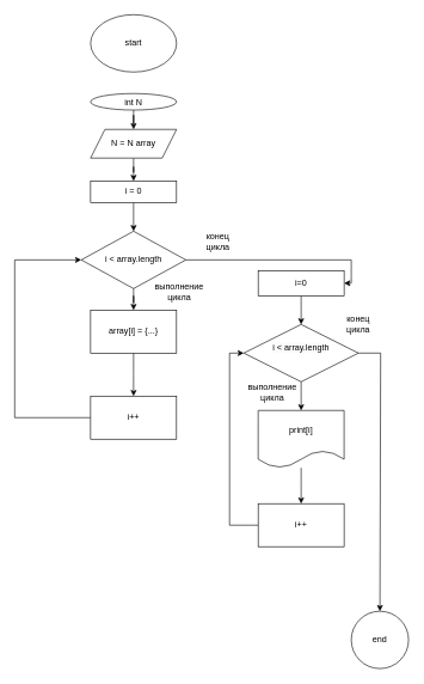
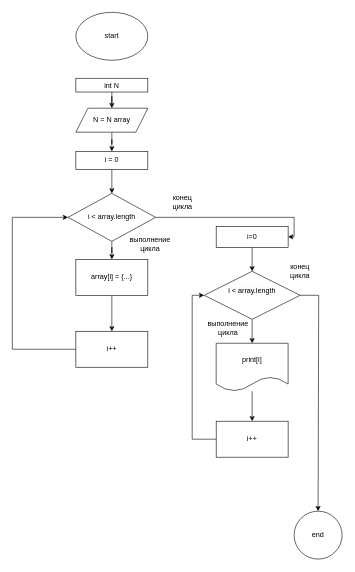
  <mxCell id="0" />
  <mxCell id="1" parent="0" />
  <mxCell id="2" value="" style="edgeStyle=orthogonalEdgeStyle;rounded=0;orthogonalLoop=1;jettySize=auto;html=1;" parent="1" source="19" target="5" edge="1"><mxGeometry relative="1" as="geometry" /></mxCell>
  <mxCell id="3" value="start" style="ellipse;whiteSpace=wrap;html=1;labelBackgroundColor=none;" parent="1" vertex="1"><mxGeometry x="126" y="20" width="120" height="80" as="geometry" /></mxCell>
  <mxCell id="4" value="" style="edgeStyle=orthogonalEdgeStyle;rounded=0;orthogonalLoop=1;jettySize=auto;html=1;entryX=0.5;entryY=0;entryDx=0;entryDy=0;" parent="1" source="5" edge="1" target="7"><mxGeometry relative="1" as="geometry"><mxPoint x="186" y="92" as="targetPoint" /></mxGeometry></mxCell>
  <mxCell id="5" value="N = N array" style="shape=parallelogram;perimeter=parallelogramPerimeter;whiteSpace=wrap;html=1;fixedSize=1;labelBackgroundColor=none;" parent="1" vertex="1"><mxGeometry x="126" y="180" width="120" height="40" as="geometry" /></mxCell>
  <mxCell id="6" value="" style="edgeStyle=orthogonalEdgeStyle;rounded=0;orthogonalLoop=1;jettySize=auto;html=1;" parent="1" source="7" target="10" edge="1"><mxGeometry relative="1" as="geometry" /></mxCell>
  <mxCell id="7" value="i = 0" style="rounded=0;whiteSpace=wrap;html=1;" parent="1" vertex="1"><mxGeometry x="126" y="252" width="120" height="30" as="geometry" /></mxCell>
  <mxCell id="8" value="" style="edgeStyle=orthogonalEdgeStyle;rounded=0;orthogonalLoop=1;jettySize=auto;html=1;" parent="1" source="10" target="13" edge="1"><mxGeometry relative="1" as="geometry" /></mxCell>
  <mxCell id="9" style="edgeStyle=orthogonalEdgeStyle;rounded=0;orthogonalLoop=1;jettySize=auto;html=1;" edge="1" parent="1" source="10" target="24"><mxGeometry relative="1" as="geometry"><mxPoint x="500" y="362" as="targetPoint" /><Array as="points"><mxPoint x="490" y="362" /></Array></mxGeometry></mxCell>
  <mxCell id="10" value="i &amp;lt; array.length" style="rhombus;whiteSpace=wrap;html=1;rounded=0;" parent="1" vertex="1"><mxGeometry x="113" y="322" width="146" height="80" as="geometry" /></mxCell>
  <mxCell id="11" value="конец цикла" style="text;html=1;strokeColor=none;fillColor=none;align=center;verticalAlign=middle;whiteSpace=wrap;rounded=0;" parent="1" vertex="1"><mxGeometry x="274" y="322" width="60" height="30" as="geometry" /></mxCell>
  <mxCell id="12" value="" style="edgeStyle=orthogonalEdgeStyle;rounded=0;orthogonalLoop=1;jettySize=auto;html=1;" parent="1" source="13" edge="1"><mxGeometry relative="1" as="geometry"><mxPoint x="186" y="552" as="targetPoint" /></mxGeometry></mxCell>
  <mxCell id="13" value="array[i] = {...}" style="whiteSpace=wrap;html=1;rounded=0;" parent="1" vertex="1"><mxGeometry x="126" y="432" width="120" height="60" as="geometry" /></mxCell>
  <mxCell id="14" style="edgeStyle=orthogonalEdgeStyle;rounded=0;orthogonalLoop=1;jettySize=auto;html=1;entryX=0;entryY=0.5;entryDx=0;entryDy=0;" edge="1" parent="1" source="15" target="27"><mxGeometry relative="1" as="geometry"><Array as="points"><mxPoint x="320" y="732" /><mxPoint x="320" y="492" /></Array></mxGeometry></mxCell>
  <mxCell id="15" value="i++" style="whiteSpace=wrap;html=1;rounded=0;" parent="1" vertex="1"><mxGeometry x="360" y="702" width="120" height="60" as="geometry" /></mxCell>
  <mxCell id="16" value="выполнение цикла" style="text;html=1;strokeColor=none;fillColor=none;align=center;verticalAlign=middle;whiteSpace=wrap;rounded=0;" parent="1" vertex="1"><mxGeometry x="220" y="392" width="60" height="30" as="geometry" /></mxCell>
  <mxCell id="17" style="edgeStyle=orthogonalEdgeStyle;rounded=0;orthogonalLoop=1;jettySize=auto;html=1;" edge="1" parent="1" source="18"><mxGeometry relative="1" as="geometry"><mxPoint x="420" y="702" as="targetPoint" /></mxGeometry></mxCell>
  <mxCell id="18" value="print[i]" style="shape=document;whiteSpace=wrap;html=1;boundedLbl=1;" vertex="1" parent="1"><mxGeometry x="360" y="572" width="120" height="80" as="geometry" /></mxCell>
- <mxCell id="19" value="int N" style="ellipse;whiteSpace=wrap;html=1;labelBackgroundColor=none;" vertex="1" parent="1"><mxGeometry x="126" y="130" width="120" height="23" as="geometry" /></mxCell>
+ <mxCell id="19" value="int N" style="whiteSpace=wrap;html=1;labelBackgroundColor=none;" vertex="1" parent="1"><mxGeometry x="126" y="130" width="120" height="23" as="geometry" /></mxCell>
  <mxCell id="20" style="edgeStyle=orthogonalEdgeStyle;rounded=0;orthogonalLoop=1;jettySize=auto;html=1;entryX=0;entryY=0.5;entryDx=0;entryDy=0;" edge="1" parent="1" source="21" target="10"><mxGeometry relative="1" as="geometry"><Array as="points"><mxPoint x="20" y="582" /><mxPoint x="20" y="362" /></Array></mxGeometry></mxCell>
  <mxCell id="21" value="i++" style="whiteSpace=wrap;html=1;rounded=0;" vertex="1" parent="1"><mxGeometry x="126" y="552" width="120" height="60" as="geometry" /></mxCell>
  <mxCell id="22" value="end" style="ellipse;whiteSpace=wrap;html=1;rounded=0;" vertex="1" parent="1"><mxGeometry x="490" y="852" width="80" height="80" as="geometry" /></mxCell>
  <mxCell id="23" value="" style="edgeStyle=orthogonalEdgeStyle;rounded=0;orthogonalLoop=1;jettySize=auto;html=1;" edge="1" parent="1" source="24" target="27"><mxGeometry relative="1" as="geometry" /></mxCell>
  <mxCell id="24" value="i=0" style="rounded=0;whiteSpace=wrap;html=1;" vertex="1" parent="1"><mxGeometry x="360" y="377" width="120" height="35" as="geometry" /></mxCell>
  <mxCell id="25" value="" style="edgeStyle=orthogonalEdgeStyle;rounded=0;orthogonalLoop=1;jettySize=auto;html=1;" edge="1" parent="1" source="27" target="18"><mxGeometry relative="1" as="geometry" /></mxCell>
  <mxCell id="26" style="edgeStyle=orthogonalEdgeStyle;rounded=0;orthogonalLoop=1;jettySize=auto;html=1;" edge="1" parent="1" source="27"><mxGeometry relative="1" as="geometry"><mxPoint x="530" y="852" as="targetPoint" /><Array as="points"><mxPoint x="531" y="492" /></Array></mxGeometry></mxCell>
  <mxCell id="27" value="&#10;&lt;span style=&quot;color: rgb(0, 0, 0); font-family: Helvetica; font-size: 12px; font-style: normal; font-variant-ligatures: normal; font-variant-caps: normal; font-weight: 400; letter-spacing: normal; orphans: 2; text-align: center; text-indent: 0px; text-transform: none; widows: 2; word-spacing: 0px; -webkit-text-stroke-width: 0px; background-color: rgb(251, 251, 251); text-decoration-thickness: initial; text-decoration-style: initial; text-decoration-color: initial; float: none; display: inline !important;&quot;&gt;i &amp;lt; array.length&lt;/span&gt;&#10;&#10;" style="rhombus;whiteSpace=wrap;html=1;" vertex="1" parent="1"><mxGeometry x="340" y="452" width="160" height="80" as="geometry" /></mxCell>
  <mxCell id="28" value="выполнение цикла" style="text;html=1;strokeColor=none;fillColor=none;align=center;verticalAlign=middle;whiteSpace=wrap;rounded=0;" vertex="1" parent="1"><mxGeometry x="350" y="532" width="60" height="30" as="geometry" /></mxCell>
  <mxCell id="29" value="конец цикла" style="text;html=1;strokeColor=none;fillColor=none;align=center;verticalAlign=middle;whiteSpace=wrap;rounded=0;" vertex="1" parent="1"><mxGeometry x="470" y="437" width="60" height="30" as="geometry" /></mxCell>
